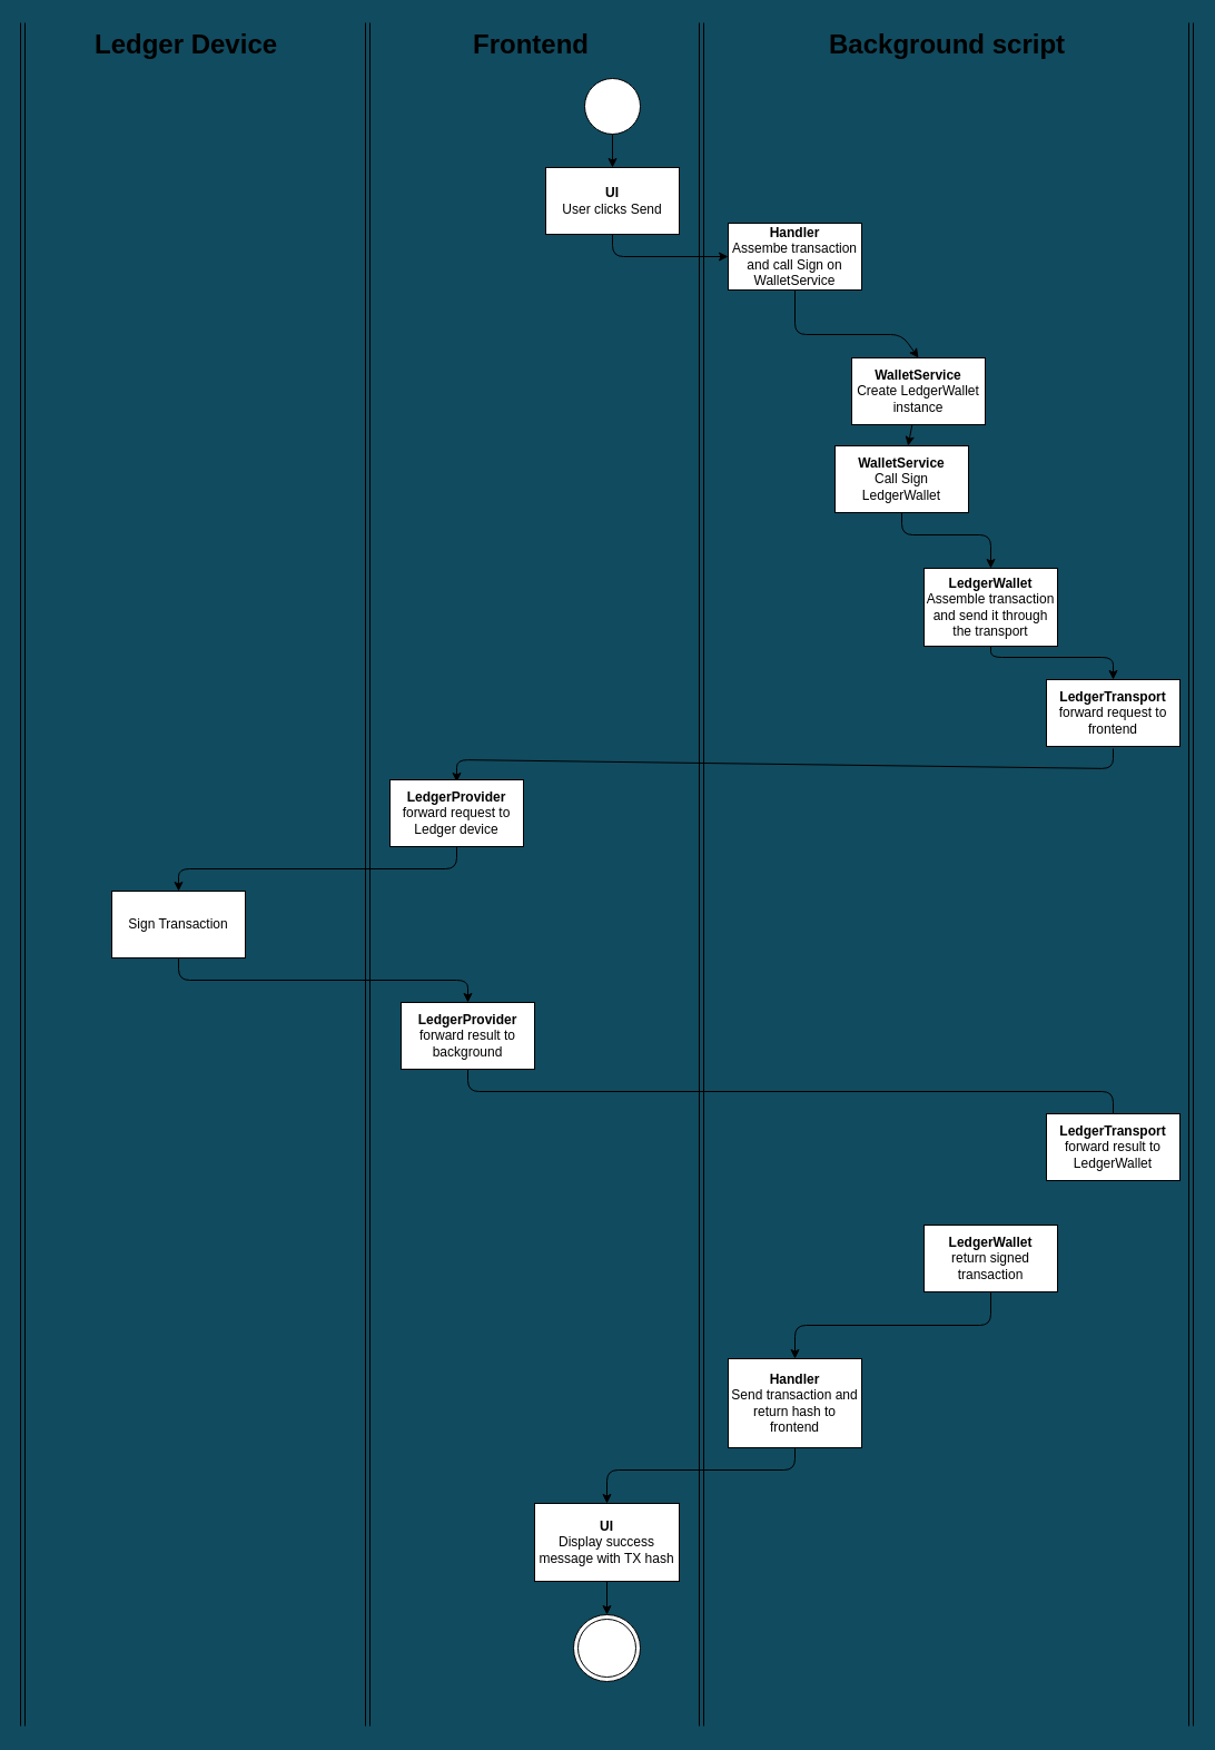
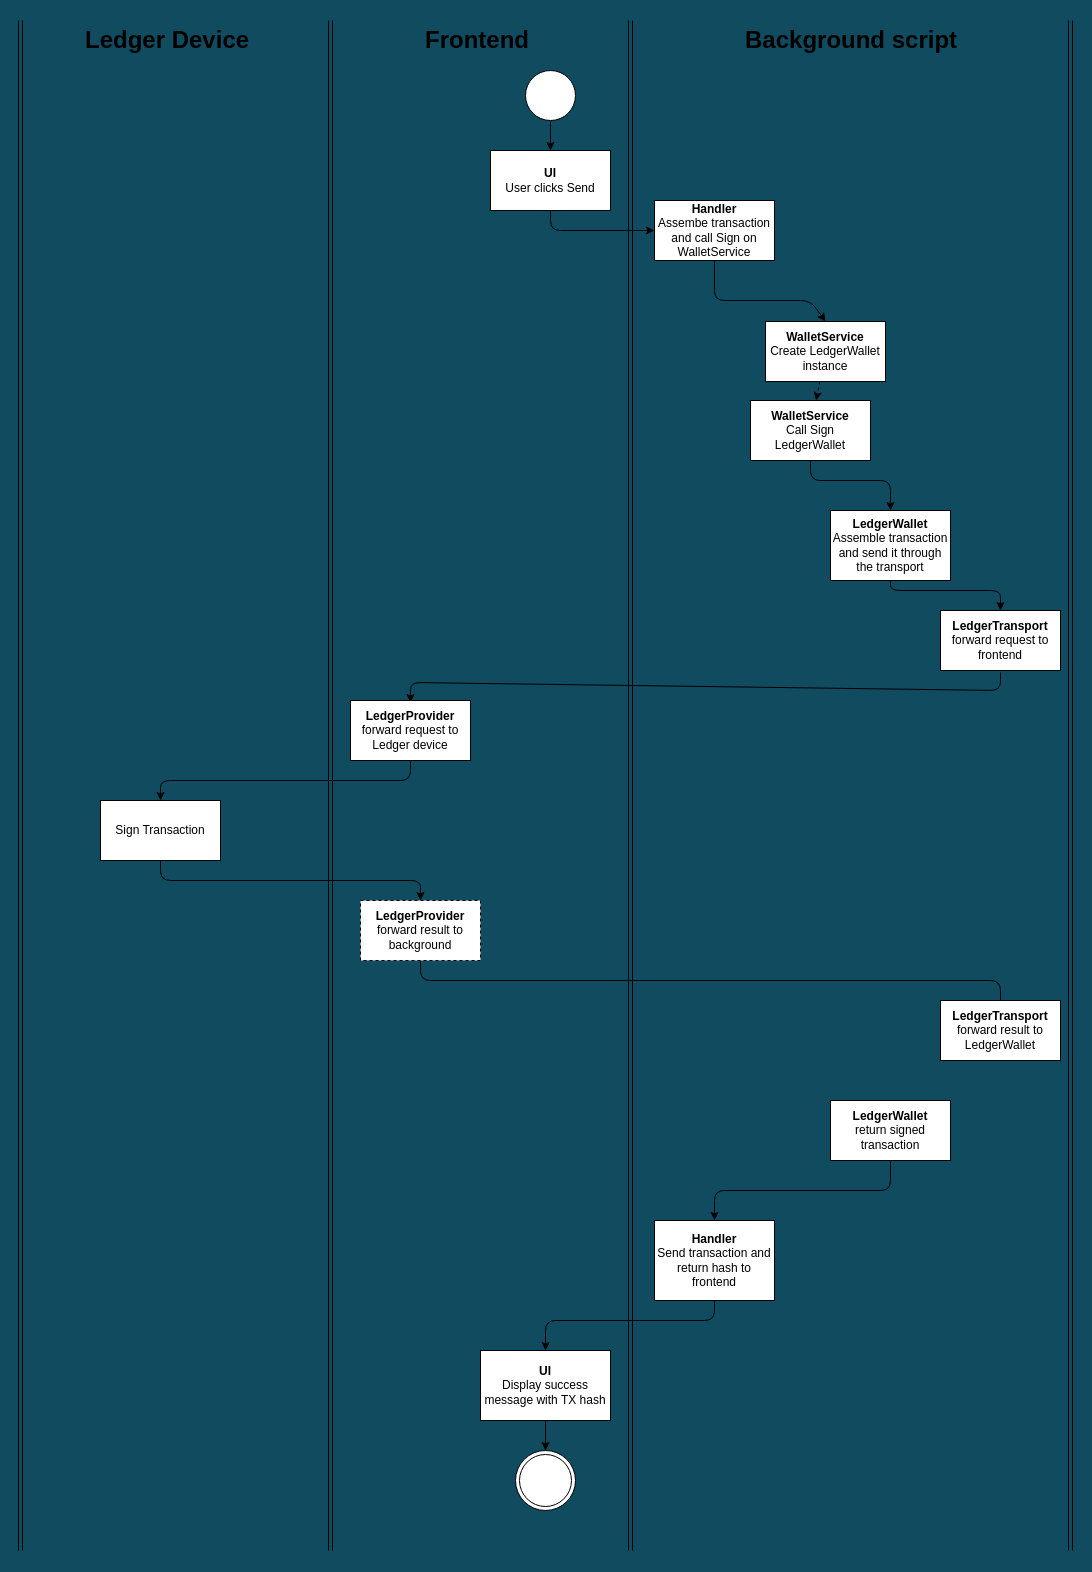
  <mxCell id="0" />
  <mxCell id="1" parent="0" />
  <mxCell id="2" value="&lt;h1&gt;Background script&lt;/h1&gt;" style="text;html=1;strokeColor=none;fillColor=none;spacing=5;spacingTop=-20;whiteSpace=wrap;overflow=hidden;rounded=0;fontStyle=1" vertex="1" parent="1"><mxGeometry x="740" y="20" width="230" height="40" as="geometry" /></mxCell>
  <mxCell id="3" value="&lt;h1&gt;Ledger Device&lt;/h1&gt;" style="text;html=1;strokeColor=none;fillColor=none;spacing=5;spacingTop=-20;whiteSpace=wrap;overflow=hidden;rounded=0;" vertex="1" parent="1"><mxGeometry x="80" y="20" width="190" height="40" as="geometry" /></mxCell>
  <mxCell id="4" value="&lt;h1&gt;Frontend&lt;/h1&gt;" style="text;html=1;strokeColor=none;fillColor=none;spacing=5;spacingTop=-20;whiteSpace=wrap;overflow=hidden;rounded=0;" vertex="1" parent="1"><mxGeometry x="420" y="20" width="190" height="40" as="geometry" /></mxCell>
  <mxCell id="5" style="edgeStyle=none;html=1;exitX=0.5;exitY=1;exitDx=0;exitDy=0;entryX=0;entryY=0.5;entryDx=0;entryDy=0;" edge="1" parent="1" source="6" target="10"><mxGeometry relative="1" as="geometry"><Array as="points"><mxPoint x="550" y="230" /></Array></mxGeometry></mxCell>
  <mxCell id="6" value="&lt;b&gt;UI&lt;/b&gt;&lt;br&gt;User clicks Send" style="rounded=0;whiteSpace=wrap;html=1;" vertex="1" parent="1"><mxGeometry x="490" y="150" width="120" height="60" as="geometry" /></mxCell>
  <mxCell id="7" style="edgeStyle=none;html=1;exitX=0.5;exitY=1;exitDx=0;exitDy=0;entryX=0.5;entryY=0;entryDx=0;entryDy=0;" edge="1" parent="1" source="8" target="6"><mxGeometry relative="1" as="geometry" /></mxCell>
  <mxCell id="8" value="" style="ellipse;whiteSpace=wrap;html=1;aspect=fixed;" vertex="1" parent="1"><mxGeometry x="525" y="70" width="50" height="50" as="geometry" /></mxCell>
  <mxCell id="9" value="" style="edgeStyle=none;html=1;entryX=0.5;entryY=0;entryDx=0;entryDy=0;" edge="1" parent="1" source="10" target="12"><mxGeometry relative="1" as="geometry"><mxPoint x="884.667" y="290" as="targetPoint" /><Array as="points"><mxPoint x="714" y="300" /><mxPoint x="810" y="300" /></Array></mxGeometry></mxCell>
  <mxCell id="10" value="&lt;b&gt;Handler&lt;/b&gt;&lt;br&gt;Assembe transaction and call Sign on WalletService" style="whiteSpace=wrap;html=1;rounded=0;" vertex="1" parent="1"><mxGeometry x="654" y="200" width="120" height="60" as="geometry" /></mxCell>
- <mxCell id="11" value="" style="edgeStyle=none;html=1;" edge="1" parent="1" source="12" target="14"><mxGeometry relative="1" as="geometry" /></mxCell>
+ <mxCell id="11" value="" style="edgeStyle=none;html=1;dashed=1;" edge="1" parent="1" source="12" target="14"><mxGeometry relative="1" as="geometry" /></mxCell>
  <mxCell id="12" value="&lt;b&gt;WalletService&lt;/b&gt;&lt;br&gt;Create LedgerWallet instance" style="whiteSpace=wrap;html=1;rounded=0;" vertex="1" parent="1"><mxGeometry x="765" y="321" width="120" height="60" as="geometry" /></mxCell>
  <mxCell id="13" style="edgeStyle=none;html=1;entryX=0.5;entryY=0;entryDx=0;entryDy=0;" edge="1" parent="1" source="14" target="32"><mxGeometry relative="1" as="geometry"><Array as="points"><mxPoint x="810" y="480" /><mxPoint x="890" y="480" /></Array></mxGeometry></mxCell>
  <mxCell id="14" value="&lt;b&gt;WalletService&lt;/b&gt;&lt;br&gt;Call Sign LedgerWallet" style="whiteSpace=wrap;html=1;rounded=0;" vertex="1" parent="1"><mxGeometry x="750" y="400" width="120" height="60" as="geometry" /></mxCell>
  <mxCell id="15" style="edgeStyle=none;html=1;exitX=0.5;exitY=1;exitDx=0;exitDy=0;entryX=0.5;entryY=0;entryDx=0;entryDy=0;" edge="1" parent="1"><mxGeometry relative="1" as="geometry"><mxPoint x="1000" y="672" as="sourcePoint" /><mxPoint x="410" y="702" as="targetPoint" /><Array as="points"><mxPoint x="1000" y="690" /><mxPoint x="410" y="682" /></Array></mxGeometry></mxCell>
  <mxCell id="16" value="&lt;b&gt;LedgerTransport&lt;/b&gt;&lt;br&gt;forward request to frontend" style="whiteSpace=wrap;html=1;rounded=0;" vertex="1" parent="1"><mxGeometry x="940" y="610" width="120" height="60" as="geometry" /></mxCell>
  <mxCell id="17" value="" style="edgeStyle=none;html=1;exitX=0.5;exitY=1;exitDx=0;exitDy=0;entryX=0.5;entryY=0;entryDx=0;entryDy=0;" edge="1" parent="1" source="18" target="20"><mxGeometry relative="1" as="geometry"><Array as="points"><mxPoint x="410" y="780" /><mxPoint x="160" y="780" /></Array></mxGeometry></mxCell>
  <mxCell id="18" value="&lt;b&gt;LedgerProvider&lt;/b&gt;&lt;br&gt;forward request to Ledger device" style="whiteSpace=wrap;html=1;rounded=0;" vertex="1" parent="1"><mxGeometry x="350" y="700" width="120" height="60" as="geometry" /></mxCell>
  <mxCell id="19" style="edgeStyle=none;html=1;entryX=0.5;entryY=0;entryDx=0;entryDy=0;exitX=0.5;exitY=1;exitDx=0;exitDy=0;" edge="1" parent="1" source="20" target="22"><mxGeometry relative="1" as="geometry"><Array as="points"><mxPoint x="160" y="880" /><mxPoint x="420" y="880" /></Array></mxGeometry></mxCell>
  <mxCell id="20" value="Sign Transaction" style="whiteSpace=wrap;html=1;rounded=0;" vertex="1" parent="1"><mxGeometry x="100" y="800" width="120" height="60" as="geometry" /></mxCell>
  <mxCell id="21" style="edgeStyle=none;html=1;exitX=0.5;exitY=1;exitDx=0;exitDy=0;entryX=0.5;entryY=0;entryDx=0;entryDy=0;endArrow=none;" edge="1" parent="1" source="22" target="23"><mxGeometry relative="1" as="geometry"><Array as="points"><mxPoint x="420" y="980" /><mxPoint x="1000" y="980" /></Array></mxGeometry></mxCell>
- <mxCell id="22" value="&lt;b&gt;LedgerProvider&lt;/b&gt;&lt;br&gt;forward result to background" style="whiteSpace=wrap;html=1;rounded=0;" vertex="1" parent="1"><mxGeometry y="900" width="120" height="60" as="geometry" x="360" /></mxCell>
+ <mxCell id="22" value="&lt;b&gt;LedgerProvider&lt;/b&gt;&lt;br&gt;forward result to background" style="whiteSpace=wrap;html=1;rounded=0;dashed=1;" vertex="1" parent="1"><mxGeometry y="900" width="120" height="60" as="geometry" x="360" /></mxCell>
  <mxCell id="23" value="&lt;b&gt;LedgerTransport&lt;/b&gt;&lt;br&gt;forward result to LedgerWallet" style="whiteSpace=wrap;html=1;rounded=0;" vertex="1" parent="1"><mxGeometry x="940" y="1000" width="120" height="60" as="geometry" /></mxCell>
  <mxCell id="24" value="" style="edgeStyle=none;html=1;exitX=0.5;exitY=1;exitDx=0;exitDy=0;entryX=0.5;entryY=0;entryDx=0;entryDy=0;" edge="1" parent="1" source="25" target="27"><mxGeometry relative="1" as="geometry"><Array as="points"><mxPoint x="890" y="1190" /><mxPoint x="714" y="1190" /></Array></mxGeometry></mxCell>
  <mxCell id="25" value="&lt;b&gt;LedgerWallet&lt;/b&gt;&lt;br&gt;return signed transaction" style="whiteSpace=wrap;html=1;rounded=0;" vertex="1" parent="1"><mxGeometry x="830" y="1100" width="120" height="60" as="geometry" /></mxCell>
  <mxCell id="26" value="" style="edgeStyle=none;html=1;exitX=0.5;exitY=1;exitDx=0;exitDy=0;entryX=0.5;entryY=0;entryDx=0;entryDy=0;" edge="1" parent="1" source="27" target="29"><mxGeometry relative="1" as="geometry"><Array as="points"><mxPoint x="714" y="1320" /><mxPoint x="545" y="1320" /></Array></mxGeometry></mxCell>
  <mxCell id="27" value="&lt;b&gt;Handler&lt;/b&gt;&lt;br&gt;Send transaction and return hash to frontend" style="whiteSpace=wrap;html=1;rounded=0;" vertex="1" parent="1"><mxGeometry x="654" y="1220" width="120" height="80" as="geometry" /></mxCell>
  <mxCell id="28" value="" style="edgeStyle=none;html=1;entryX=0.5;entryY=0;entryDx=0;entryDy=0;" edge="1" parent="1" source="29" target="30"><mxGeometry relative="1" as="geometry"><mxPoint x="545" y="1475" as="targetPoint" /></mxGeometry></mxCell>
  <mxCell id="29" value="&lt;b&gt;UI&lt;/b&gt;&lt;br&gt;Display success message with TX hash" style="whiteSpace=wrap;html=1;rounded=0;" vertex="1" parent="1"><mxGeometry x="480" y="1350" width="130" height="70" as="geometry" /></mxCell>
  <mxCell id="30" value="" style="ellipse;shape=doubleEllipse;whiteSpace=wrap;html=1;aspect=fixed;" vertex="1" parent="1"><mxGeometry x="515" y="1450" width="60" height="60" as="geometry" /></mxCell>
  <mxCell id="31" style="edgeStyle=none;html=1;exitX=0.5;exitY=1;exitDx=0;exitDy=0;entryX=0.5;entryY=0;entryDx=0;entryDy=0;" edge="1" parent="1" source="32" target="16"><mxGeometry relative="1" as="geometry"><Array as="points"><mxPoint x="890" y="590" /><mxPoint x="1000" y="590" /></Array></mxGeometry></mxCell>
  <mxCell id="32" value="&lt;b&gt;LedgerWallet&lt;/b&gt;&lt;br&gt;Assemble transaction and send it through the transport" style="whiteSpace=wrap;html=1;rounded=0;" vertex="1" parent="1"><mxGeometry x="830" y="510" width="120" height="70" as="geometry" /></mxCell>
  <mxCell id="33" value="" style="endArrow=none;html=1;shape=link;" edge="1" parent="1"><mxGeometry width="50" height="50" relative="1" as="geometry"><mxPoint x="330" y="1550" as="sourcePoint" /><mxPoint x="330" y="20" as="targetPoint" /></mxGeometry></mxCell>
  <mxCell id="34" value="" style="edgeStyle=none;orthogonalLoop=1;jettySize=auto;html=1;shape=link;" edge="1" parent="1"><mxGeometry width="80" relative="1" as="geometry"><mxPoint x="630" y="1550" as="sourcePoint" /><mxPoint x="630" y="20" as="targetPoint" /><Array as="points" /></mxGeometry></mxCell>
  <mxCell id="35" value="" style="edgeStyle=none;orthogonalLoop=1;jettySize=auto;html=1;shape=link;" edge="1" parent="1"><mxGeometry width="80" relative="1" as="geometry"><mxPoint x="1070" y="1550" as="sourcePoint" /><mxPoint x="1070" y="20" as="targetPoint" /><Array as="points" /></mxGeometry></mxCell>
  <mxCell id="36" value="" style="edgeStyle=none;orthogonalLoop=1;jettySize=auto;html=1;shape=link;" edge="1" parent="1"><mxGeometry width="80" relative="1" as="geometry"><mxPoint x="20" y="1550" as="sourcePoint" /><mxPoint x="20" y="20" as="targetPoint" /><Array as="points" /></mxGeometry></mxCell>
